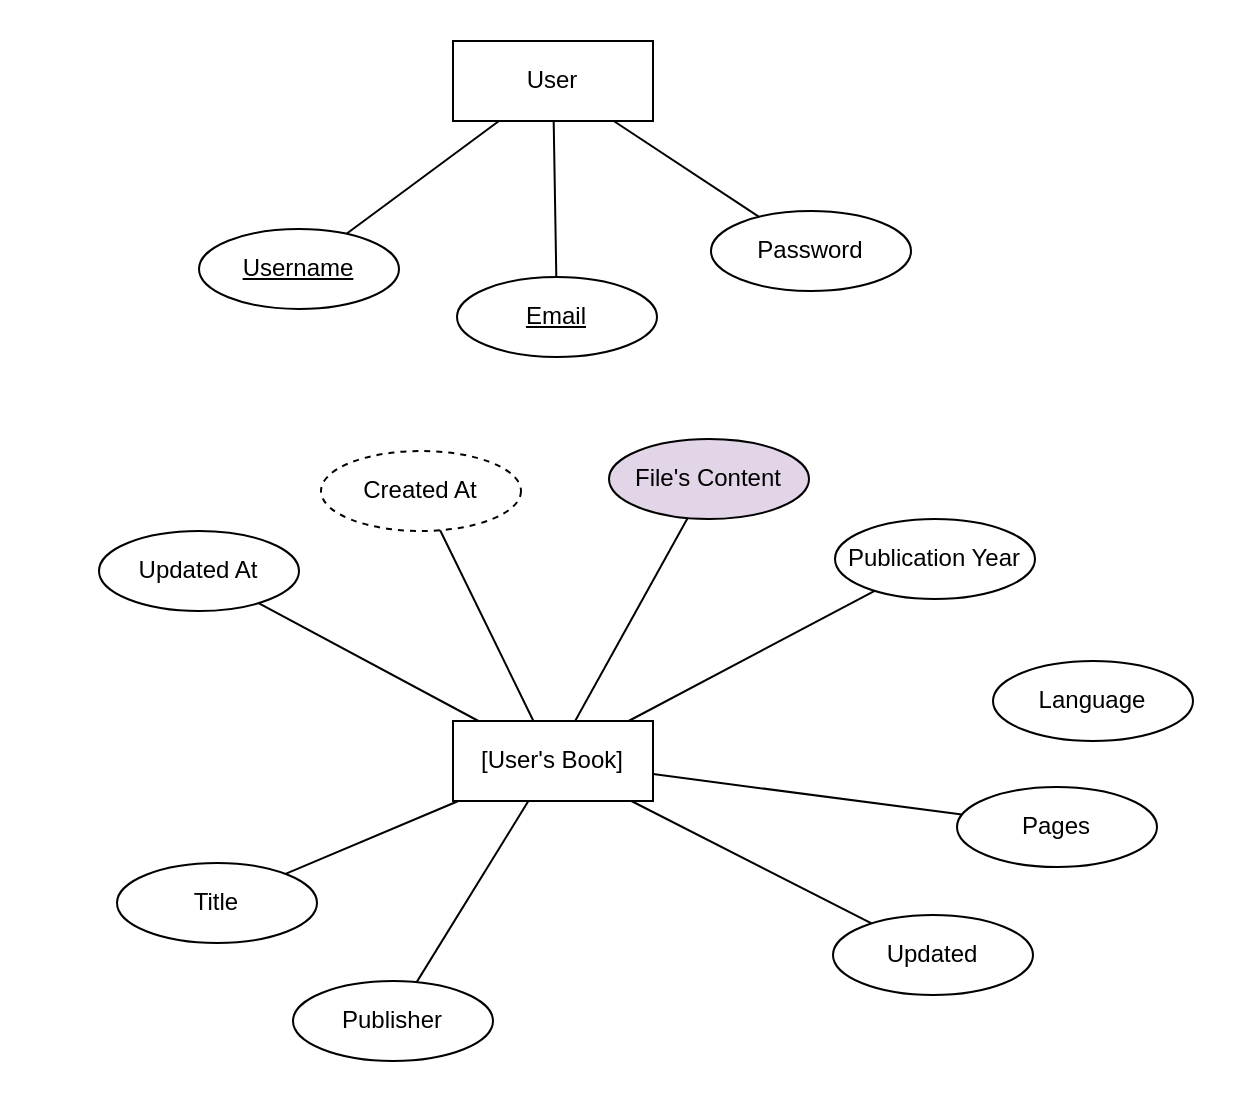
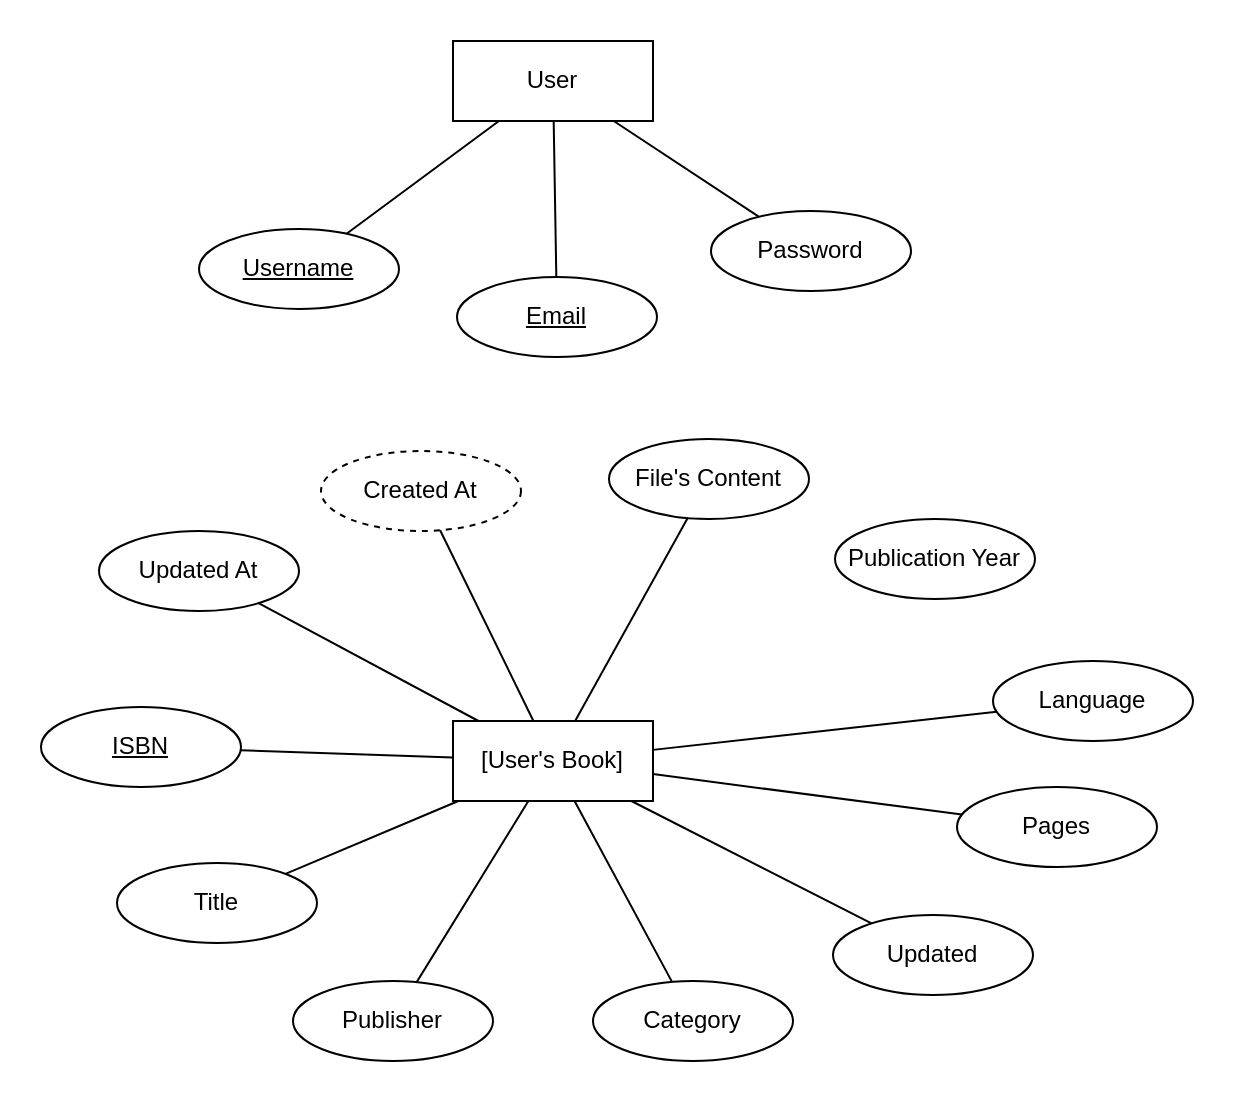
  <mxCell id="0" />
  <mxCell id="1" parent="0" />
  <mxCell id="2" value="[User's Book]" style="whiteSpace=wrap;html=1;align=center;" parent="1" vertex="1"><mxGeometry x="226" y="360" width="100" height="40" as="geometry" /></mxCell>
  <mxCell id="3" value="Title" style="ellipse;whiteSpace=wrap;html=1;align=center;" parent="1" vertex="1"><mxGeometry x="58" y="431" width="100" height="40" as="geometry" /></mxCell>
  <mxCell id="4" value="Publisher" style="ellipse;whiteSpace=wrap;html=1;align=center;" parent="1" vertex="1"><mxGeometry x="146" y="490" width="100" height="40" as="geometry" /></mxCell>
+ <mxCell id="5" value="Category" style="ellipse;whiteSpace=wrap;html=1;align=center;" parent="1" vertex="1"><mxGeometry x="296" y="490" width="100" height="40" as="geometry" /></mxCell>
  <mxCell id="6" value="Updated" style="ellipse;whiteSpace=wrap;html=1;align=center;" parent="1" vertex="1"><mxGeometry x="416" y="457" width="100" height="40" as="geometry" /></mxCell>
  <mxCell id="7" value="Pages" style="ellipse;whiteSpace=wrap;html=1;align=center;" parent="1" vertex="1"><mxGeometry x="478" y="393" width="100" height="40" as="geometry" /></mxCell>
  <mxCell id="8" value="Language" style="ellipse;whiteSpace=wrap;html=1;align=center;" parent="1" vertex="1"><mxGeometry x="496" y="330" width="100" height="40" as="geometry" /></mxCell>
  <mxCell id="9" value="Publication Year" style="ellipse;whiteSpace=wrap;html=1;align=center;" parent="1" vertex="1"><mxGeometry x="417" y="259" width="100" height="40" as="geometry" /></mxCell>
- <mxCell id="10" value="File's Content" style="ellipse;whiteSpace=wrap;html=1;align=center;fillColor=#e1d5e7;" parent="1" vertex="1"><mxGeometry x="304" y="219" width="100" height="40" as="geometry" /></mxCell>
+ <mxCell id="10" value="File's Content" style="ellipse;whiteSpace=wrap;html=1;align=center;" parent="1" vertex="1"><mxGeometry x="304" y="219" width="100" height="40" as="geometry" /></mxCell>
  <mxCell id="11" value="Created At" style="ellipse;whiteSpace=wrap;html=1;align=center;dashed=1;" parent="1" vertex="1"><mxGeometry x="160" y="225" width="100" height="40" as="geometry" /></mxCell>
  <mxCell id="12" value="Updated At" style="ellipse;whiteSpace=wrap;html=1;align=center;" parent="1" vertex="1"><mxGeometry x="49" y="265" width="100" height="40" as="geometry" /></mxCell>
+ <mxCell id="13" value="ISBN" style="ellipse;whiteSpace=wrap;html=1;align=center;fontStyle=4;" parent="1" vertex="1"><mxGeometry x="20" y="353" width="100" height="40" as="geometry" /></mxCell>
+ <mxCell id="14" value="" style="endArrow=none;html=1;rounded=0;" parent="1" source="13" target="2" edge="1"><mxGeometry relative="1" as="geometry"><mxPoint x="176" y="370" as="sourcePoint" /><mxPoint x="336" y="370" as="targetPoint" /></mxGeometry></mxCell>
  <mxCell id="15" value="" style="endArrow=none;html=1;rounded=0;" parent="1" source="3" target="2" edge="1"><mxGeometry relative="1" as="geometry"><mxPoint x="176" y="370" as="sourcePoint" /><mxPoint x="336" y="370" as="targetPoint" /></mxGeometry></mxCell>
  <mxCell id="16" value="" style="endArrow=none;html=1;rounded=0;" parent="1" source="4" target="2" edge="1"><mxGeometry relative="1" as="geometry"><mxPoint x="176" y="370" as="sourcePoint" /><mxPoint x="336" y="370" as="targetPoint" /></mxGeometry></mxCell>
+ <mxCell id="17" value="" style="endArrow=none;html=1;rounded=0;" parent="1" source="5" target="2" edge="1"><mxGeometry relative="1" as="geometry"><mxPoint x="176" y="370" as="sourcePoint" /><mxPoint x="336" y="370" as="targetPoint" /></mxGeometry></mxCell>
  <mxCell id="18" value="" style="endArrow=none;html=1;rounded=0;" parent="1" source="6" target="2" edge="1"><mxGeometry relative="1" as="geometry"><mxPoint x="176" y="370" as="sourcePoint" /><mxPoint x="336" y="370" as="targetPoint" /></mxGeometry></mxCell>
  <mxCell id="19" value="" style="endArrow=none;html=1;rounded=0;" parent="1" source="2" target="7" edge="1"><mxGeometry relative="1" as="geometry"><mxPoint x="176" y="370" as="sourcePoint" /><mxPoint x="396" y="390" as="targetPoint" /></mxGeometry></mxCell>
- <mxCell id="20" value="" style="endArrow=none;html=1;rounded=0;" parent="1" source="2" target="9" edge="1"><mxGeometry relative="1" as="geometry"><mxPoint x="176" y="370" as="sourcePoint" /><mxPoint x="336" y="370" as="targetPoint" /></mxGeometry></mxCell>
+ <mxCell id="20" value="" style="endArrow=none;html=1;rounded=0;" parent="1" source="2" target="8" edge="1"><mxGeometry relative="1" as="geometry"><mxPoint x="176" y="370" as="sourcePoint" /><mxPoint x="336" y="370" as="targetPoint" /></mxGeometry></mxCell>
  <mxCell id="21" value="" style="endArrow=none;html=1;rounded=0;" parent="1" source="10" target="2" edge="1"><mxGeometry relative="1" as="geometry"><mxPoint x="176" y="370" as="sourcePoint" /><mxPoint x="336" y="370" as="targetPoint" /></mxGeometry></mxCell>
  <mxCell id="22" value="" style="endArrow=none;html=1;rounded=0;" parent="1" source="11" target="2" edge="1"><mxGeometry relative="1" as="geometry"><mxPoint x="176" y="370" as="sourcePoint" /><mxPoint x="336" y="370" as="targetPoint" /></mxGeometry></mxCell>
  <mxCell id="23" value="" style="endArrow=none;html=1;rounded=0;" parent="1" source="12" target="2" edge="1"><mxGeometry relative="1" as="geometry"><mxPoint x="176" y="370" as="sourcePoint" /><mxPoint x="336" y="370" as="targetPoint" /></mxGeometry></mxCell>
  <mxCell id="24" value="User" style="whiteSpace=wrap;html=1;align=center;" vertex="1" parent="1"><mxGeometry x="226" y="20" width="100" height="40" as="geometry" /></mxCell>
  <mxCell id="25" value="Username" style="ellipse;whiteSpace=wrap;html=1;align=center;fontStyle=4;" vertex="1" parent="1"><mxGeometry x="99" y="114" width="100" height="40" as="geometry" /></mxCell>
  <mxCell id="26" value="Email" style="ellipse;whiteSpace=wrap;html=1;align=center;fontStyle=4;" vertex="1" parent="1"><mxGeometry x="228" y="138" width="100" height="40" as="geometry" /></mxCell>
  <mxCell id="27" value="Password" style="ellipse;whiteSpace=wrap;html=1;align=center;" vertex="1" parent="1"><mxGeometry x="355" y="105" width="100" height="40" as="geometry" /></mxCell>
  <mxCell id="28" value="" style="endArrow=none;html=1;rounded=0;" edge="1" parent="1" source="24" target="25"><mxGeometry relative="1" as="geometry"><mxPoint x="206" y="150" as="sourcePoint" /><mxPoint x="366" y="150" as="targetPoint" /></mxGeometry></mxCell>
  <mxCell id="29" value="" style="endArrow=none;html=1;rounded=0;" edge="1" parent="1" source="24" target="26"><mxGeometry relative="1" as="geometry"><mxPoint x="206" y="150" as="sourcePoint" /><mxPoint x="366" y="150" as="targetPoint" /></mxGeometry></mxCell>
  <mxCell id="30" value="" style="endArrow=none;html=1;rounded=0;" edge="1" parent="1" source="24" target="27"><mxGeometry relative="1" as="geometry"><mxPoint x="206" y="150" as="sourcePoint" /><mxPoint x="366" y="150" as="targetPoint" /></mxGeometry></mxCell>
